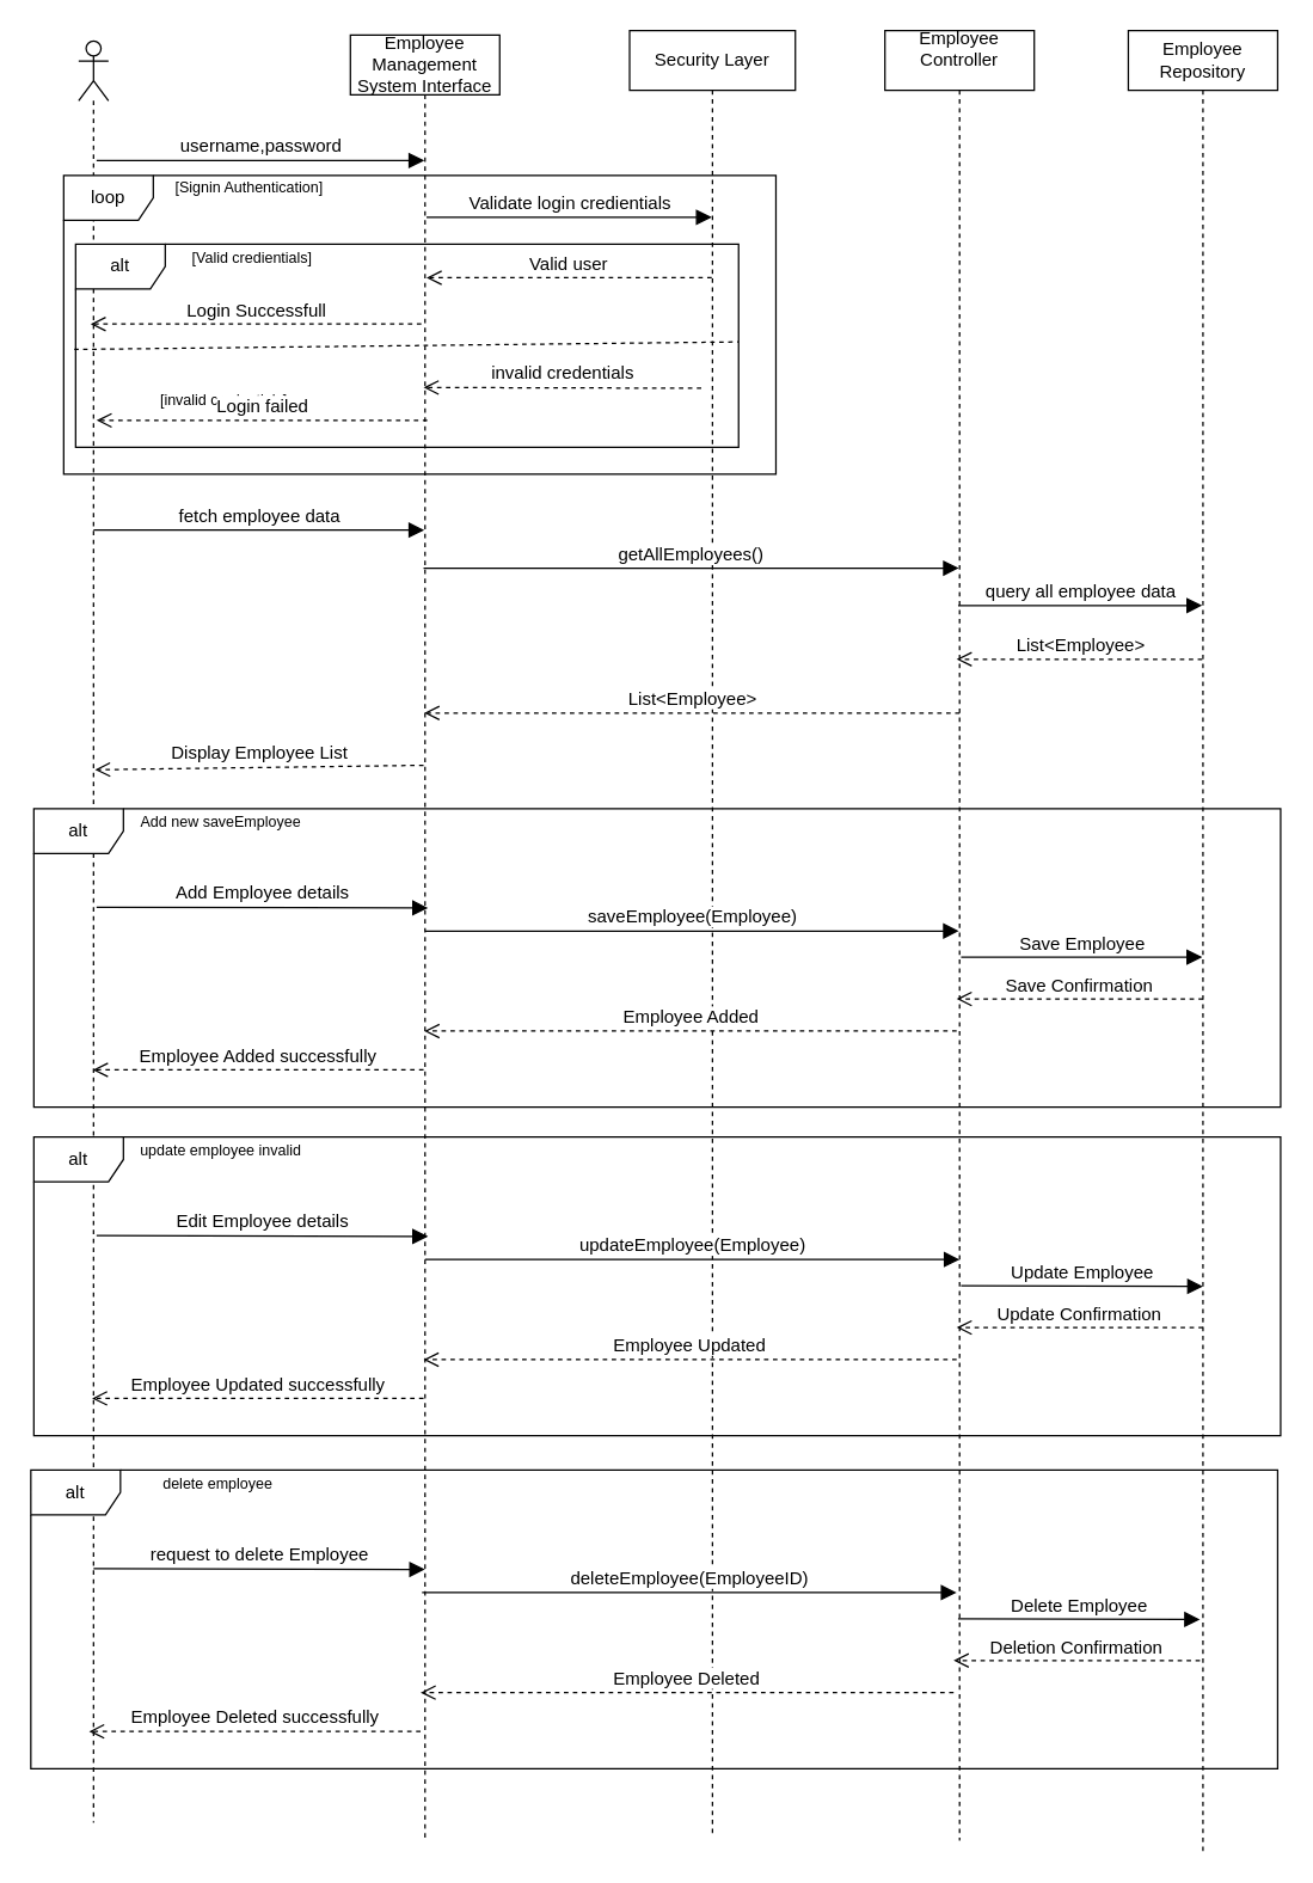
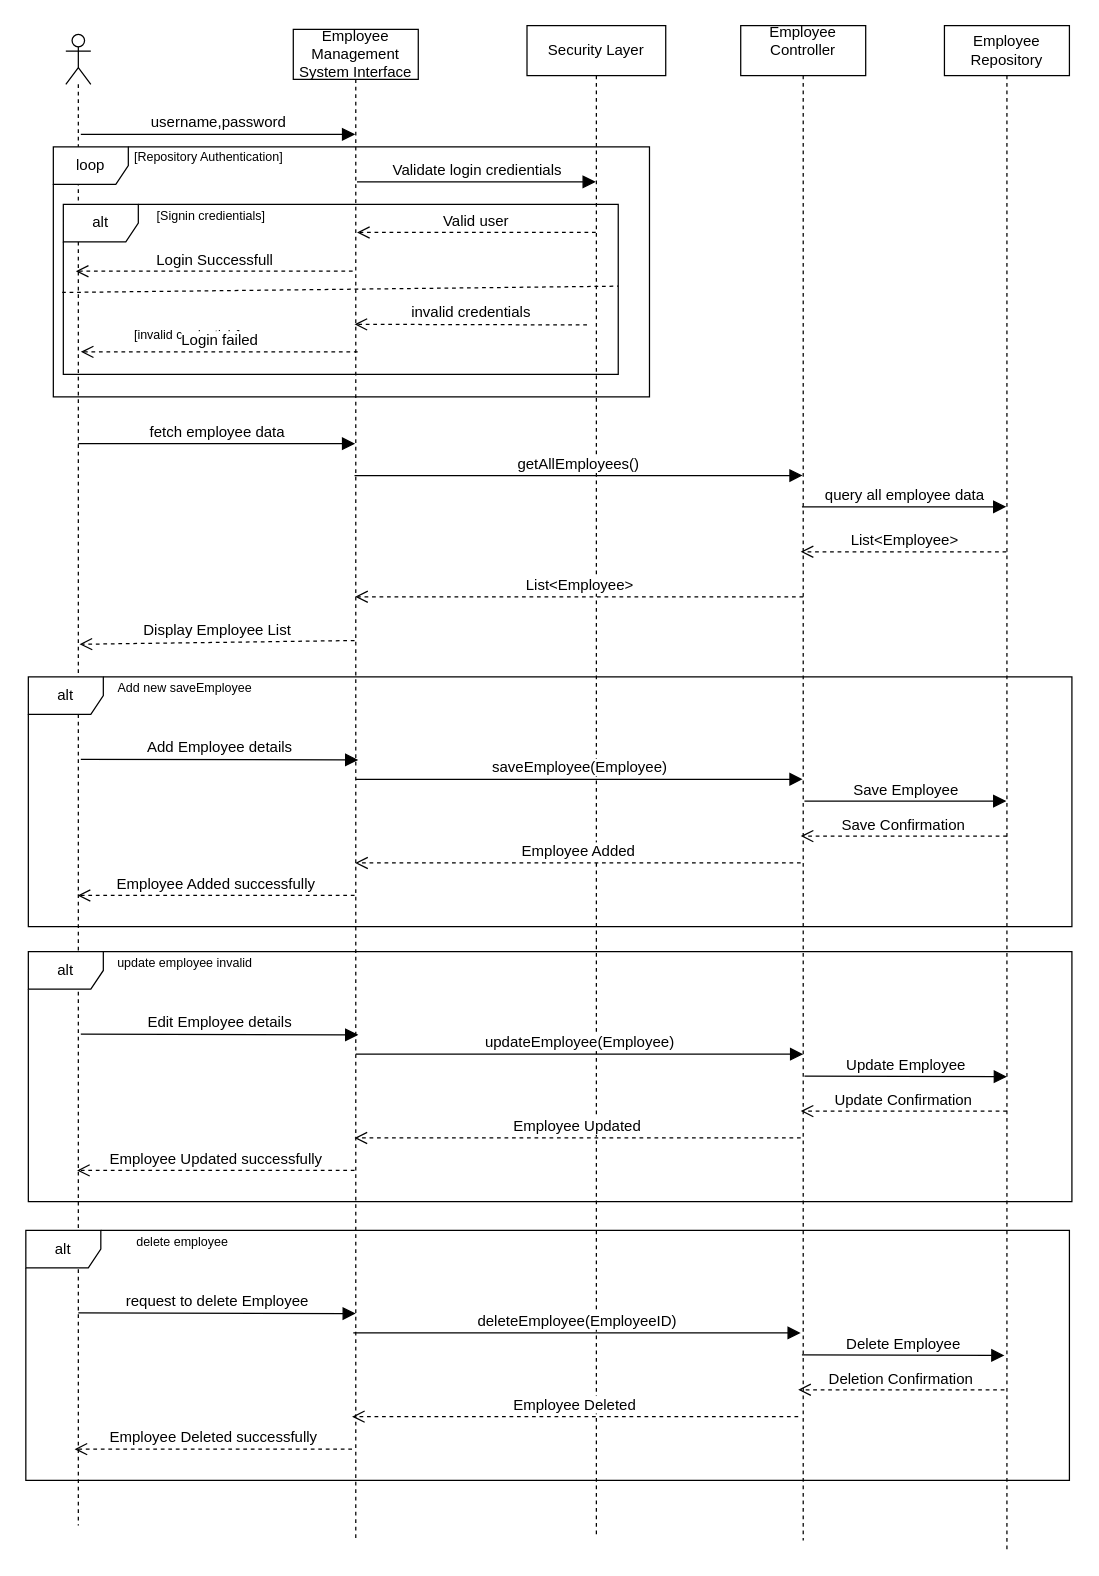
  <mxCell id="0" />
  <mxCell id="1" parent="0" />
  <mxCell id="2" value="" style="shape=umlLifeline;perimeter=lifelinePerimeter;whiteSpace=wrap;html=1;container=1;dropTarget=0;collapsible=0;recursiveResize=0;outlineConnect=0;portConstraint=eastwest;newEdgeStyle={&quot;curved&quot;:0,&quot;rounded&quot;:0};participant=umlActor;" vertex="1" parent="1"><mxGeometry x="52" y="27" width="20" height="1193" as="geometry" /></mxCell>
  <mxCell id="3" value="Employee Management System Interface" style="shape=umlLifeline;perimeter=lifelinePerimeter;whiteSpace=wrap;html=1;container=1;dropTarget=0;collapsible=0;recursiveResize=0;outlineConnect=0;portConstraint=eastwest;newEdgeStyle={&quot;curved&quot;:0,&quot;rounded&quot;:0};" vertex="1" parent="1"><mxGeometry x="234" y="23" width="100" height="1208" as="geometry" /></mxCell>
  <mxCell id="4" value="Security Layer" style="shape=umlLifeline;perimeter=lifelinePerimeter;whiteSpace=wrap;html=1;container=1;dropTarget=0;collapsible=0;recursiveResize=0;outlineConnect=0;portConstraint=eastwest;newEdgeStyle={&quot;curved&quot;:0,&quot;rounded&quot;:0};" vertex="1" parent="1"><mxGeometry x="421" y="20" width="111" height="1207" as="geometry" /></mxCell>
  <mxCell id="5" value="&lt;div&gt;Employee Controller&lt;/div&gt;&lt;div&gt;&lt;br&gt;&lt;/div&gt;" style="shape=umlLifeline;perimeter=lifelinePerimeter;whiteSpace=wrap;html=1;container=1;dropTarget=0;collapsible=0;recursiveResize=0;outlineConnect=0;portConstraint=eastwest;newEdgeStyle={&quot;curved&quot;:0,&quot;rounded&quot;:0};" vertex="1" parent="1"><mxGeometry x="592" y="20" width="100" height="1212" as="geometry" /></mxCell>
  <mxCell id="6" value="Employee Repository" style="shape=umlLifeline;perimeter=lifelinePerimeter;whiteSpace=wrap;html=1;container=1;dropTarget=0;collapsible=0;recursiveResize=0;outlineConnect=0;portConstraint=eastwest;newEdgeStyle={&quot;curved&quot;:0,&quot;rounded&quot;:0};" vertex="1" parent="1"><mxGeometry x="755" y="20" width="100" height="1219" as="geometry" /></mxCell>
  <mxCell id="7" value="username,password" style="html=1;verticalAlign=bottom;endArrow=block;curved=0;rounded=0;fontSize=12;startSize=8;endSize=8;" edge="1" parent="1" target="3"><mxGeometry width="80" relative="1" as="geometry"><mxPoint x="64" y="107" as="sourcePoint" /><mxPoint x="144" y="107" as="targetPoint" /></mxGeometry></mxCell>
  <mxCell id="8" value="loop" style="shape=umlFrame;whiteSpace=wrap;html=1;pointerEvents=0;" vertex="1" parent="1"><mxGeometry x="42" y="117" width="477" height="200" as="geometry" /></mxCell>
- <mxCell id="9" value="&lt;font style=&quot;font-size: 10px;&quot;&gt;[Signin Authentication]&lt;/font&gt;" style="text;html=1;align=center;verticalAlign=middle;resizable=0;points=[];autosize=1;strokeColor=none;fillColor=none;fontSize=16;" vertex="1" parent="1"><mxGeometry x="107" y="107" width="117" height="31" as="geometry" /></mxCell>
+ <mxCell id="9" value="&lt;font style=&quot;font-size: 10px;&quot;&gt;[Repository Authentication]&lt;/font&gt;" style="text;html=1;align=center;verticalAlign=middle;resizable=0;points=[];autosize=1;strokeColor=none;fillColor=none;fontSize=16;" vertex="1" parent="1"><mxGeometry x="107" y="107" width="117" height="31" as="geometry" /></mxCell>
  <mxCell id="10" value="Validate login credientials" style="html=1;verticalAlign=bottom;endArrow=block;curved=0;rounded=0;fontSize=12;startSize=8;endSize=8;" edge="1" parent="1" target="4"><mxGeometry width="80" relative="1" as="geometry"><mxPoint x="285" y="145" as="sourcePoint" /><mxPoint x="365" y="145" as="targetPoint" /></mxGeometry></mxCell>
  <mxCell id="11" value="alt" style="shape=umlFrame;whiteSpace=wrap;html=1;pointerEvents=0;" vertex="1" parent="1"><mxGeometry x="50" y="163" width="444" height="136" as="geometry" /></mxCell>
- <mxCell id="12" value="&lt;font style=&quot;font-size: 10px;&quot;&gt;[Valid credientials]&lt;/font&gt;" style="text;html=1;align=center;verticalAlign=middle;resizable=0;points=[];autosize=1;strokeColor=none;fillColor=none;fontSize=16;" vertex="1" parent="1"><mxGeometry x="119" y="154.5" width="98" height="31" as="geometry" /></mxCell>
+ <mxCell id="12" value="&lt;font style=&quot;font-size: 10px;&quot;&gt;[Signin credientials]&lt;/font&gt;" style="text;html=1;align=center;verticalAlign=middle;resizable=0;points=[];autosize=1;strokeColor=none;fillColor=none;fontSize=16;" vertex="1" parent="1"><mxGeometry x="119" y="154.5" width="98" height="31" as="geometry" /></mxCell>
  <mxCell id="13" value="Valid user" style="html=1;verticalAlign=bottom;endArrow=open;dashed=1;endSize=8;curved=0;rounded=0;fontSize=12;" edge="1" parent="1" source="4"><mxGeometry relative="1" as="geometry"><mxPoint x="365" y="185.5" as="sourcePoint" /><mxPoint x="285" y="185.5" as="targetPoint" /></mxGeometry></mxCell>
  <mxCell id="14" value="Login Successfull" style="html=1;verticalAlign=bottom;endArrow=open;dashed=1;endSize=8;curved=0;rounded=0;fontSize=12;" edge="1" parent="1"><mxGeometry relative="1" as="geometry"><mxPoint x="281.5" y="216.5" as="sourcePoint" /><mxPoint x="60" y="216.5" as="targetPoint" /></mxGeometry></mxCell>
  <mxCell id="15" value="" style="endArrow=none;dashed=1;html=1;rounded=0;fontSize=12;startSize=8;endSize=8;curved=1;entryX=1.002;entryY=0.676;entryDx=0;entryDy=0;entryPerimeter=0;" edge="1" parent="1"><mxGeometry width="50" height="50" relative="1" as="geometry"><mxPoint x="49.11" y="233.53" as="sourcePoint" /><mxPoint x="493.998" y="228.466" as="targetPoint" /></mxGeometry></mxCell>
  <mxCell id="16" value="&lt;font style=&quot;font-size: 10px;&quot;&gt;[invalid credentials]&lt;/font&gt;" style="text;html=1;align=center;verticalAlign=middle;resizable=0;points=[];autosize=1;strokeColor=none;fillColor=none;fontSize=16;" vertex="1" parent="1"><mxGeometry x="97" y="249" width="103" height="31" as="geometry" /></mxCell>
  <mxCell id="17" value="invalid credentials" style="html=1;verticalAlign=bottom;endArrow=open;dashed=1;endSize=8;curved=0;rounded=0;fontSize=12;" edge="1" parent="1"><mxGeometry relative="1" as="geometry"><mxPoint x="469" y="259.5" as="sourcePoint" /><mxPoint x="283" y="259" as="targetPoint" /></mxGeometry></mxCell>
  <mxCell id="18" value="Login failed" style="html=1;verticalAlign=bottom;endArrow=open;dashed=1;endSize=8;curved=0;rounded=0;fontSize=12;" edge="1" parent="1"><mxGeometry relative="1" as="geometry"><mxPoint x="285.5" y="281" as="sourcePoint" /><mxPoint x="64" y="281" as="targetPoint" /></mxGeometry></mxCell>
  <mxCell id="19" value="fetch employee data" style="html=1;verticalAlign=bottom;endArrow=block;curved=0;rounded=0;fontSize=12;startSize=8;endSize=8;" edge="1" parent="1" target="3"><mxGeometry width="80" relative="1" as="geometry"><mxPoint x="62" y="354.5" as="sourcePoint" /><mxPoint x="248" y="354.5" as="targetPoint" /></mxGeometry></mxCell>
  <mxCell id="20" value="getAllEmployees()" style="html=1;verticalAlign=bottom;endArrow=block;curved=0;rounded=0;fontSize=12;startSize=8;endSize=8;" edge="1" parent="1" target="5"><mxGeometry width="80" relative="1" as="geometry"><mxPoint x="283" y="380" as="sourcePoint" /><mxPoint x="505" y="380.5" as="targetPoint" /></mxGeometry></mxCell>
  <mxCell id="21" value="query all employee data" style="html=1;verticalAlign=bottom;endArrow=block;curved=0;rounded=0;fontSize=12;startSize=8;endSize=8;" edge="1" parent="1" target="6"><mxGeometry width="80" relative="1" as="geometry"><mxPoint x="641" y="405" as="sourcePoint" /><mxPoint x="1000" y="405" as="targetPoint" /></mxGeometry></mxCell>
  <mxCell id="22" value="List&amp;lt;Employee&amp;gt;" style="html=1;verticalAlign=bottom;endArrow=open;dashed=1;endSize=8;curved=0;rounded=0;fontSize=12;" edge="1" parent="1" source="6"><mxGeometry relative="1" as="geometry"><mxPoint x="720" y="441" as="sourcePoint" /><mxPoint x="640" y="441" as="targetPoint" /></mxGeometry></mxCell>
  <mxCell id="23" value="List&amp;lt;Employee&amp;gt;" style="html=1;verticalAlign=bottom;endArrow=open;dashed=1;endSize=8;curved=0;rounded=0;fontSize=12;" edge="1" parent="1" target="3"><mxGeometry relative="1" as="geometry"><mxPoint x="642" y="477" as="sourcePoint" /><mxPoint x="477" y="477" as="targetPoint" /></mxGeometry></mxCell>
  <mxCell id="24" value="Display Employee List" style="html=1;verticalAlign=bottom;endArrow=open;dashed=1;endSize=8;curved=0;rounded=0;fontSize=12;" edge="1" parent="1"><mxGeometry relative="1" as="geometry"><mxPoint x="283" y="512" as="sourcePoint" /><mxPoint x="63" y="515" as="targetPoint" /></mxGeometry></mxCell>
  <mxCell id="25" value="alt" style="shape=umlFrame;whiteSpace=wrap;html=1;pointerEvents=0;" vertex="1" parent="1"><mxGeometry x="22" y="541" width="835" height="200" as="geometry" /></mxCell>
  <mxCell id="26" value="&lt;font style=&quot;font-size: 10px;&quot;&gt;Add new saveEmployee&lt;/font&gt;" style="text;html=1;align=center;verticalAlign=middle;resizable=0;points=[];autosize=1;strokeColor=none;fillColor=none;fontSize=16;" vertex="1" parent="1"><mxGeometry x="95" y="532" width="103" height="31" as="geometry" /></mxCell>
  <mxCell id="27" value="Add Employee details" style="html=1;verticalAlign=bottom;endArrow=block;curved=0;rounded=0;fontSize=12;startSize=8;endSize=8;" edge="1" parent="1"><mxGeometry width="80" relative="1" as="geometry"><mxPoint x="64" y="607" as="sourcePoint" /><mxPoint x="286" y="607.5" as="targetPoint" /></mxGeometry></mxCell>
  <mxCell id="28" value="saveEmployee(Employee)" style="html=1;verticalAlign=bottom;endArrow=block;curved=0;rounded=0;fontSize=12;startSize=8;endSize=8;" edge="1" parent="1" target="5"><mxGeometry width="80" relative="1" as="geometry"><mxPoint x="284" y="623" as="sourcePoint" /><mxPoint x="506" y="623.5" as="targetPoint" /></mxGeometry></mxCell>
  <mxCell id="29" value="Save Employee" style="html=1;verticalAlign=bottom;endArrow=block;curved=0;rounded=0;fontSize=12;startSize=8;endSize=8;" edge="1" parent="1" target="6"><mxGeometry width="80" relative="1" as="geometry"><mxPoint x="643" y="640.5" as="sourcePoint" /><mxPoint x="1001" y="640.5" as="targetPoint" /></mxGeometry></mxCell>
  <mxCell id="30" value="Save Confirmation" style="html=1;verticalAlign=bottom;endArrow=open;dashed=1;endSize=8;curved=0;rounded=0;fontSize=12;" edge="1" parent="1"><mxGeometry relative="1" as="geometry"><mxPoint x="805" y="668.5" as="sourcePoint" /><mxPoint x="640" y="668.5" as="targetPoint" /></mxGeometry></mxCell>
  <mxCell id="31" value="Employee Added" style="html=1;verticalAlign=bottom;endArrow=open;dashed=1;endSize=8;curved=0;rounded=0;fontSize=12;" edge="1" parent="1" target="3"><mxGeometry relative="1" as="geometry"><mxPoint x="640" y="690" as="sourcePoint" /><mxPoint x="475" y="690" as="targetPoint" /></mxGeometry></mxCell>
  <mxCell id="32" value="Employee Added successfully" style="html=1;verticalAlign=bottom;endArrow=open;dashed=1;endSize=8;curved=0;rounded=0;fontSize=12;" edge="1" parent="1" target="2"><mxGeometry relative="1" as="geometry"><mxPoint x="283" y="716" as="sourcePoint" /><mxPoint x="-73" y="716" as="targetPoint" /></mxGeometry></mxCell>
  <mxCell id="33" value="alt" style="shape=umlFrame;whiteSpace=wrap;html=1;pointerEvents=0;" vertex="1" parent="1"><mxGeometry x="22" y="761" width="835" height="200" as="geometry" /></mxCell>
  <mxCell id="34" value="&lt;font style=&quot;font-size: 10px;&quot;&gt;update employee invalid&lt;/font&gt;" style="text;html=1;align=center;verticalAlign=middle;resizable=0;points=[];autosize=1;strokeColor=none;fillColor=none;fontSize=16;" vertex="1" parent="1"><mxGeometry x="84" y="752" width="126" height="31" as="geometry" /></mxCell>
  <mxCell id="35" value="Edit Employee details" style="html=1;verticalAlign=bottom;endArrow=block;curved=0;rounded=0;fontSize=12;startSize=8;endSize=8;" edge="1" parent="1"><mxGeometry width="80" relative="1" as="geometry"><mxPoint x="64" y="827" as="sourcePoint" /><mxPoint x="286" y="827.5" as="targetPoint" /></mxGeometry></mxCell>
  <mxCell id="36" value="updateEmployee(Employee)" style="html=1;verticalAlign=bottom;endArrow=block;curved=0;rounded=0;fontSize=12;startSize=8;endSize=8;" edge="1" parent="1"><mxGeometry width="80" relative="1" as="geometry"><mxPoint x="284" y="843" as="sourcePoint" /><mxPoint x="642" y="843" as="targetPoint" /></mxGeometry></mxCell>
  <mxCell id="37" value="Update Employee" style="html=1;verticalAlign=bottom;endArrow=block;curved=0;rounded=0;fontSize=12;startSize=8;endSize=8;" edge="1" parent="1"><mxGeometry width="80" relative="1" as="geometry"><mxPoint x="643" y="860.5" as="sourcePoint" /><mxPoint x="805" y="861" as="targetPoint" /></mxGeometry></mxCell>
  <mxCell id="38" value="Update Confirmation" style="html=1;verticalAlign=bottom;endArrow=open;dashed=1;endSize=8;curved=0;rounded=0;fontSize=12;" edge="1" parent="1"><mxGeometry relative="1" as="geometry"><mxPoint x="805" y="888.5" as="sourcePoint" /><mxPoint x="640" y="888.5" as="targetPoint" /></mxGeometry></mxCell>
  <mxCell id="39" value="Employee Updated" style="html=1;verticalAlign=bottom;endArrow=open;dashed=1;endSize=8;curved=0;rounded=0;fontSize=12;" edge="1" parent="1"><mxGeometry relative="1" as="geometry"><mxPoint x="640" y="910" as="sourcePoint" /><mxPoint x="283" y="910" as="targetPoint" /></mxGeometry></mxCell>
  <mxCell id="40" value="Employee Updated successfully" style="html=1;verticalAlign=bottom;endArrow=open;dashed=1;endSize=8;curved=0;rounded=0;fontSize=12;" edge="1" parent="1"><mxGeometry relative="1" as="geometry"><mxPoint x="283" y="936" as="sourcePoint" /><mxPoint x="61" y="936" as="targetPoint" /></mxGeometry></mxCell>
  <mxCell id="41" value="alt" style="shape=umlFrame;whiteSpace=wrap;html=1;pointerEvents=0;" vertex="1" parent="1"><mxGeometry x="20" y="984" width="835" height="200" as="geometry" /></mxCell>
  <mxCell id="42" value="&lt;font style=&quot;font-size: 10px;&quot;&gt;delete employee&lt;/font&gt;" style="text;html=1;align=center;verticalAlign=middle;resizable=0;points=[];autosize=1;strokeColor=none;fillColor=none;fontSize=16;" vertex="1" parent="1"><mxGeometry x="99" y="975" width="91" height="31" as="geometry" /></mxCell>
  <mxCell id="43" value="request to delete Employee" style="html=1;verticalAlign=bottom;endArrow=block;curved=0;rounded=0;fontSize=12;startSize=8;endSize=8;" edge="1" parent="1"><mxGeometry width="80" relative="1" as="geometry"><mxPoint x="62" y="1050" as="sourcePoint" /><mxPoint x="284" y="1050.5" as="targetPoint" /></mxGeometry></mxCell>
  <mxCell id="44" value="deleteEmployee(EmployeeID)" style="html=1;verticalAlign=bottom;endArrow=block;curved=0;rounded=0;fontSize=12;startSize=8;endSize=8;" edge="1" parent="1"><mxGeometry width="80" relative="1" as="geometry"><mxPoint x="282" y="1066" as="sourcePoint" /><mxPoint x="640" y="1066" as="targetPoint" /></mxGeometry></mxCell>
  <mxCell id="45" value="Delete Employee" style="html=1;verticalAlign=bottom;endArrow=block;curved=0;rounded=0;fontSize=12;startSize=8;endSize=8;" edge="1" parent="1"><mxGeometry width="80" relative="1" as="geometry"><mxPoint x="641" y="1083.5" as="sourcePoint" /><mxPoint x="803" y="1084" as="targetPoint" /></mxGeometry></mxCell>
  <mxCell id="46" value="Deletion Confirmation" style="html=1;verticalAlign=bottom;endArrow=open;dashed=1;endSize=8;curved=0;rounded=0;fontSize=12;" edge="1" parent="1"><mxGeometry relative="1" as="geometry"><mxPoint x="803" y="1111.5" as="sourcePoint" /><mxPoint x="638" y="1111.5" as="targetPoint" /></mxGeometry></mxCell>
  <mxCell id="47" value="Employee Deleted" style="html=1;verticalAlign=bottom;endArrow=open;dashed=1;endSize=8;curved=0;rounded=0;fontSize=12;" edge="1" parent="1"><mxGeometry relative="1" as="geometry"><mxPoint x="638" y="1133" as="sourcePoint" /><mxPoint x="281" y="1133" as="targetPoint" /></mxGeometry></mxCell>
  <mxCell id="48" value="Employee Deleted successfully" style="html=1;verticalAlign=bottom;endArrow=open;dashed=1;endSize=8;curved=0;rounded=0;fontSize=12;" edge="1" parent="1"><mxGeometry relative="1" as="geometry"><mxPoint x="281" y="1159" as="sourcePoint" /><mxPoint x="59" y="1159" as="targetPoint" /></mxGeometry></mxCell>
